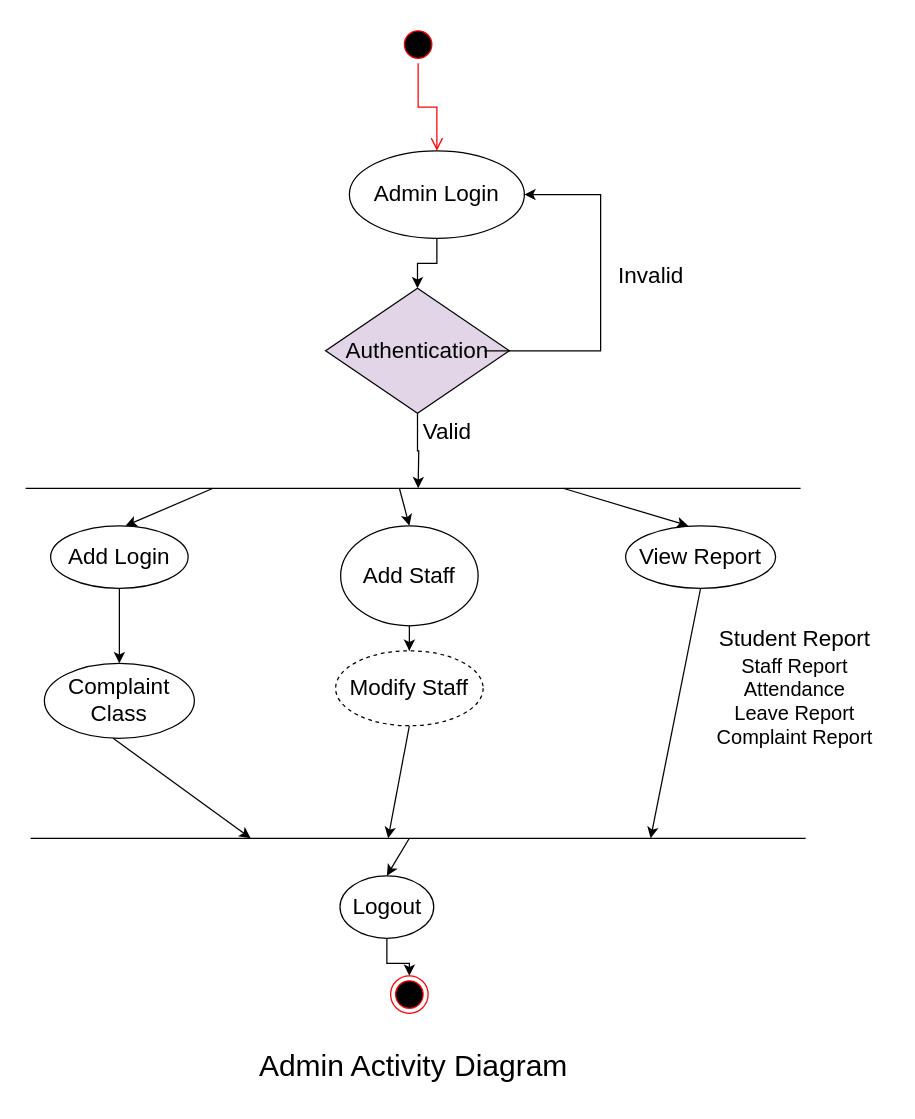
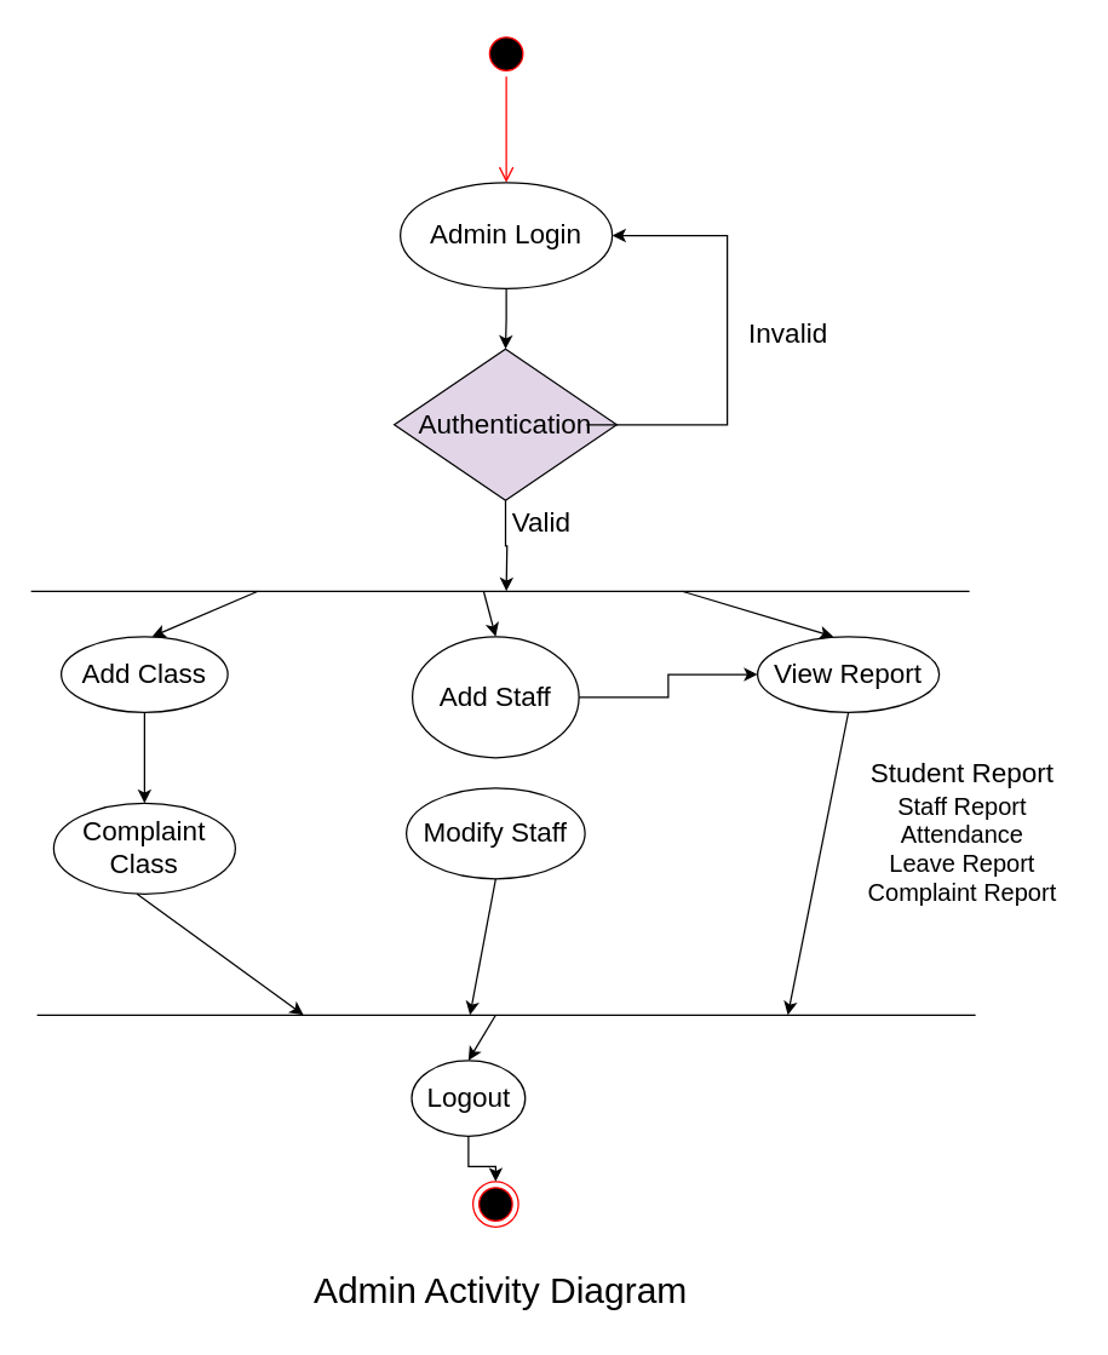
  <mxCell id="0" />
  <mxCell id="1" parent="0" />
  <mxCell id="2" value="" style="ellipse;html=1;shape=startState;fillColor=#000000;strokeColor=#ff0000;" vertex="1" parent="1"><mxGeometry x="319" width="30" height="30" as="geometry" y="20" /></mxCell>
  <mxCell id="3" value="" style="edgeStyle=orthogonalEdgeStyle;html=1;verticalAlign=bottom;endArrow=open;endSize=8;strokeColor=#ff0000;rounded=0;entryX=0.5;entryY=0;entryDx=0;entryDy=0;" edge="1" source="2" parent="1" target="6"><mxGeometry relative="1" as="geometry"><mxPoint x="334" y="110" as="targetPoint" /></mxGeometry></mxCell>
  <mxCell id="4" value="" style="ellipse;html=1;shape=endState;fillColor=#000000;strokeColor=#ff0000;" vertex="1" parent="1"><mxGeometry x="312" y="780" width="30" height="30" as="geometry" /></mxCell>
  <mxCell id="5" value="" style="edgeStyle=orthogonalEdgeStyle;rounded=0;orthogonalLoop=1;jettySize=auto;html=1;" edge="1" parent="1" source="6" target="8"><mxGeometry relative="1" as="geometry" /></mxCell>
- <mxCell id="6" value="&lt;font style=&quot;font-size: 18px;&quot;&gt;Admin Login&lt;/font&gt;" style="ellipse;whiteSpace=wrap;html=1;" vertex="1" parent="1"><mxGeometry x="279" y="120" width="140" height="70" as="geometry" /></mxCell>
+ <mxCell id="6" value="&lt;font style=&quot;font-size: 18px;&quot;&gt;Admin Login&lt;/font&gt;" style="ellipse;whiteSpace=wrap;html=1;" vertex="1" parent="1"><mxGeometry x="264" y="120" width="140" height="70" as="geometry" /></mxCell>
  <mxCell id="7" value="" style="edgeStyle=orthogonalEdgeStyle;rounded=0;orthogonalLoop=1;jettySize=auto;html=1;" edge="1" parent="1" source="8"><mxGeometry relative="1" as="geometry"><mxPoint x="334" y="390" as="targetPoint" /></mxGeometry></mxCell>
  <mxCell id="8" value="&lt;font style=&quot;font-size: 18px;&quot;&gt;Authentication&lt;/font&gt;" style="rhombus;whiteSpace=wrap;html=1;fillColor=#e1d5e7;" vertex="1" parent="1"><mxGeometry x="260" y="230" width="147" height="100" as="geometry" /></mxCell>
  <mxCell id="9" value="" style="endArrow=none;html=1;rounded=0;" edge="1" parent="1"><mxGeometry width="50" height="50" relative="1" as="geometry"><mxPoint x="20" y="390" as="sourcePoint" /><mxPoint x="640" y="390" as="targetPoint" /></mxGeometry></mxCell>
  <mxCell id="10" value="" style="edgeStyle=orthogonalEdgeStyle;rounded=0;orthogonalLoop=1;jettySize=auto;html=1;" edge="1" parent="1" source="11" target="15"><mxGeometry relative="1" as="geometry" /></mxCell>
- <mxCell id="11" value="&lt;font style=&quot;font-size: 18px;&quot;&gt;Add Login&lt;/font&gt;" style="ellipse;whiteSpace=wrap;html=1;" vertex="1" parent="1"><mxGeometry x="40" y="420" width="110" height="50" as="geometry" /></mxCell>
- <mxCell id="12" value="" style="edgeStyle=orthogonalEdgeStyle;rounded=0;orthogonalLoop=1;jettySize=auto;html=1;" edge="1" parent="1" source="13" target="16"><mxGeometry relative="1" as="geometry" /></mxCell>
+ <mxCell id="11" value="&lt;font style=&quot;font-size: 18px;&quot;&gt;Add Class&lt;/font&gt;" style="ellipse;whiteSpace=wrap;html=1;" vertex="1" parent="1"><mxGeometry x="40" y="420" width="110" height="50" as="geometry" /></mxCell>
+ <mxCell id="12" value="" style="edgeStyle=orthogonalEdgeStyle;rounded=0;orthogonalLoop=1;jettySize=auto;html=1;" edge="1" parent="1" source="13" target="14"><mxGeometry relative="1" as="geometry" /></mxCell>
  <mxCell id="13" value="&lt;font style=&quot;font-size: 18px;&quot;&gt;Add Staff&lt;/font&gt;" style="ellipse;whiteSpace=wrap;html=1;" vertex="1" parent="1"><mxGeometry x="272" y="420" width="110" height="80" as="geometry" /></mxCell>
  <mxCell id="14" value="&lt;font style=&quot;font-size: 18px;&quot;&gt;View Report&lt;/font&gt;" style="ellipse;whiteSpace=wrap;html=1;" vertex="1" parent="1"><mxGeometry x="500" y="420" width="120" height="50" as="geometry" /></mxCell>
  <mxCell id="15" value="&lt;font style=&quot;font-size: 18px;&quot;&gt;Complaint Class&lt;/font&gt;" style="ellipse;whiteSpace=wrap;html=1;" vertex="1" parent="1"><mxGeometry x="35" y="530" width="120" height="60" as="geometry" /></mxCell>
- <mxCell id="16" value="&lt;font style=&quot;font-size: 18px;&quot;&gt;Modify Staff&lt;/font&gt;" style="ellipse;whiteSpace=wrap;html=1;dashed=1;" vertex="1" parent="1"><mxGeometry x="268" y="520" width="118" height="60" as="geometry" /></mxCell>
+ <mxCell id="16" value="&lt;font style=&quot;font-size: 18px;&quot;&gt;Modify Staff&lt;/font&gt;" style="ellipse;whiteSpace=wrap;html=1;" vertex="1" parent="1"><mxGeometry x="268" y="520" width="118" height="60" as="geometry" /></mxCell>
  <mxCell id="17" value="" style="endArrow=classic;html=1;rounded=0;entryX=1;entryY=0.5;entryDx=0;entryDy=0;" edge="1" parent="1" target="6"><mxGeometry width="50" height="50" relative="1" as="geometry"><mxPoint x="387" y="280" as="sourcePoint" /><mxPoint x="480" y="160" as="targetPoint" /><Array as="points"><mxPoint x="480" y="280" /><mxPoint x="480" y="155" /></Array></mxGeometry></mxCell>
  <mxCell id="18" value="&lt;font style=&quot;font-size: 18px;&quot;&gt;Invalid&lt;/font&gt;" style="text;html=1;align=center;verticalAlign=middle;resizable=0;points=[];autosize=1;strokeColor=none;fillColor=none;" vertex="1" parent="1"><mxGeometry x="480" y="200" width="80" height="40" as="geometry" /></mxCell>
  <mxCell id="19" value="&lt;font style=&quot;font-size: 18px;&quot;&gt;Valid&lt;/font&gt;" style="text;html=1;align=center;verticalAlign=middle;resizable=0;points=[];autosize=1;strokeColor=none;fillColor=none;" vertex="1" parent="1"><mxGeometry x="327" y="325" width="60" height="40" as="geometry" /></mxCell>
  <mxCell id="20" value="" style="endArrow=none;html=1;rounded=0;" edge="1" parent="1"><mxGeometry width="50" height="50" relative="1" as="geometry"><mxPoint x="24" y="670" as="sourcePoint" /><mxPoint x="644" y="670" as="targetPoint" /></mxGeometry></mxCell>
  <mxCell id="21" value="" style="endArrow=classic;html=1;rounded=0;" edge="1" parent="1"><mxGeometry width="50" height="50" relative="1" as="geometry"><mxPoint x="170" y="390" as="sourcePoint" /><mxPoint x="100" y="420" as="targetPoint" /><Array as="points"><mxPoint x="100" y="420" /></Array></mxGeometry></mxCell>
  <mxCell id="22" value="" style="endArrow=classic;html=1;rounded=0;entryX=0.5;entryY=0;entryDx=0;entryDy=0;" edge="1" parent="1" target="13"><mxGeometry width="50" height="50" relative="1" as="geometry"><mxPoint x="319" y="390" as="sourcePoint" /><mxPoint x="329" y="440" as="targetPoint" /><Array as="points" /></mxGeometry></mxCell>
  <mxCell id="23" value="" style="endArrow=classic;html=1;rounded=0;" edge="1" parent="1"><mxGeometry width="50" height="50" relative="1" as="geometry"><mxPoint x="450" y="390" as="sourcePoint" /><mxPoint x="550" y="420" as="targetPoint" /></mxGeometry></mxCell>
  <mxCell id="24" value="" style="endArrow=classic;html=1;rounded=0;" edge="1" parent="1"><mxGeometry width="50" height="50" relative="1" as="geometry"><mxPoint x="90" y="590" as="sourcePoint" /><mxPoint x="200" y="670" as="targetPoint" /></mxGeometry></mxCell>
  <mxCell id="25" value="" style="endArrow=classic;html=1;rounded=0;exitX=0.5;exitY=1;exitDx=0;exitDy=0;" edge="1" parent="1" source="16"><mxGeometry width="50" height="50" relative="1" as="geometry"><mxPoint x="310" y="600" as="sourcePoint" /><mxPoint x="310" y="670" as="targetPoint" /></mxGeometry></mxCell>
  <mxCell id="26" value="" style="endArrow=classic;html=1;rounded=0;exitX=0.5;exitY=1;exitDx=0;exitDy=0;" edge="1" parent="1" source="14"><mxGeometry width="50" height="50" relative="1" as="geometry"><mxPoint x="461" y="560" as="sourcePoint" /><mxPoint x="520" y="670" as="targetPoint" /></mxGeometry></mxCell>
  <mxCell id="27" value="&lt;font style=&quot;font-size: 18px;&quot;&gt;Student Report&lt;/font&gt;&lt;div&gt;&lt;font size=&quot;3&quot;&gt;Staff Report&lt;/font&gt;&lt;/div&gt;&lt;div&gt;&lt;font size=&quot;3&quot;&gt;Attendance&lt;/font&gt;&lt;/div&gt;&lt;div&gt;&lt;font size=&quot;3&quot;&gt;Leave Report&lt;/font&gt;&lt;/div&gt;&lt;div&gt;&lt;font size=&quot;3&quot;&gt;Complaint Report&lt;/font&gt;&lt;/div&gt;" style="text;html=1;align=center;verticalAlign=middle;resizable=0;points=[];autosize=1;strokeColor=none;fillColor=none;" vertex="1" parent="1"><mxGeometry x="560" y="495" width="150" height="110" as="geometry" /></mxCell>
  <mxCell id="28" value="" style="edgeStyle=orthogonalEdgeStyle;rounded=0;orthogonalLoop=1;jettySize=auto;html=1;" edge="1" parent="1" source="29" target="4"><mxGeometry relative="1" as="geometry" /></mxCell>
  <mxCell id="29" value="&lt;font style=&quot;font-size: 18px;&quot;&gt;Logout&lt;/font&gt;" style="ellipse;whiteSpace=wrap;html=1;" vertex="1" parent="1"><mxGeometry x="271.5" y="700" width="75" height="50" as="geometry" /></mxCell>
  <mxCell id="30" value="" style="endArrow=classic;html=1;rounded=0;entryX=0.5;entryY=0;entryDx=0;entryDy=0;" edge="1" parent="1" target="29"><mxGeometry width="50" height="50" relative="1" as="geometry"><mxPoint x="327" y="670" as="sourcePoint" /><mxPoint x="360" y="550" as="targetPoint" /></mxGeometry></mxCell>
  <mxCell id="31" value="&lt;font style=&quot;font-size: 24px;&quot;&gt;Admin Activity Diagram&lt;/font&gt;" style="text;html=1;align=center;verticalAlign=middle;resizable=0;points=[];autosize=1;strokeColor=none;fillColor=none;" vertex="1" parent="1"><mxGeometry x="195" y="833" width="270" height="40" as="geometry" /></mxCell>
